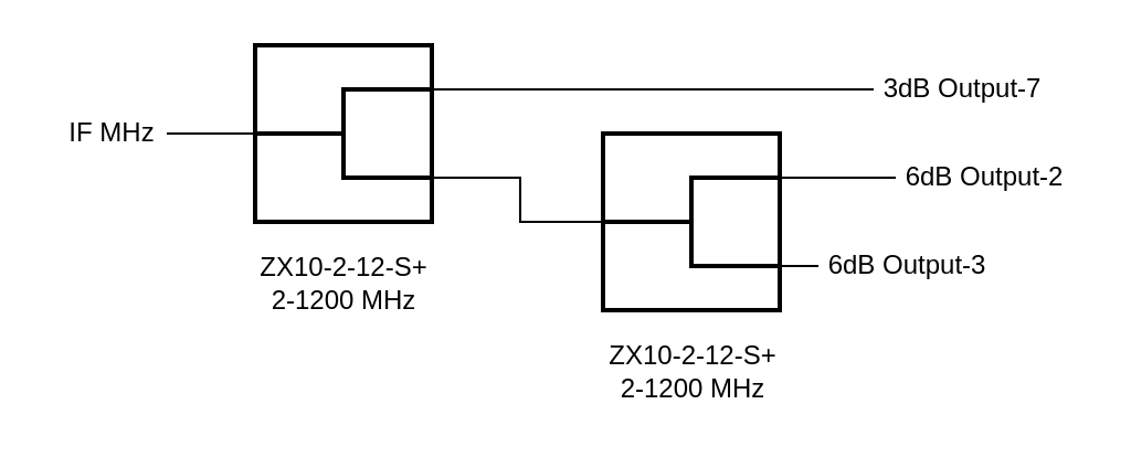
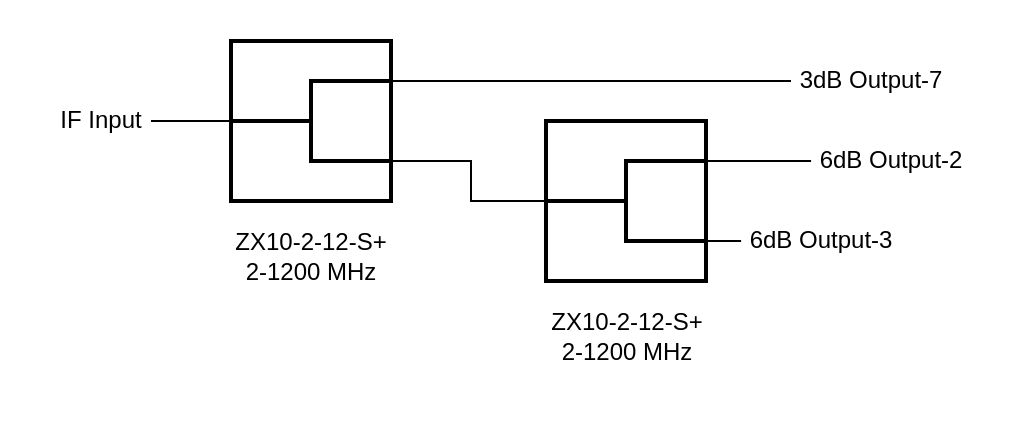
  <mxCell id="0" />
  <mxCell id="1" parent="0" />
  <mxCell id="2" value="" style="rounded=0;whiteSpace=wrap;html=1;strokeWidth=2;" vertex="1" parent="1"><mxGeometry x="115" y="20" width="80" height="80" as="geometry" /></mxCell>
  <mxCell id="3" value="" style="endArrow=none;html=1;rounded=0;strokeWidth=2;" edge="1" parent="1"><mxGeometry width="50" height="50" relative="1" as="geometry"><mxPoint x="115" y="60" as="sourcePoint" /><mxPoint x="155" y="60" as="targetPoint" /><Array as="points"><mxPoint x="155" y="60" /></Array></mxGeometry></mxCell>
  <mxCell id="4" value="" style="endArrow=none;html=1;rounded=0;exitX=1;exitY=0.25;exitDx=0;exitDy=0;strokeWidth=2;" edge="1" parent="1" source="2"><mxGeometry width="50" height="50" relative="1" as="geometry"><mxPoint x="185" y="30" as="sourcePoint" /><mxPoint x="155" y="60" as="targetPoint" /><Array as="points"><mxPoint x="155" y="40" /></Array></mxGeometry></mxCell>
  <mxCell id="5" value="" style="endArrow=none;html=1;rounded=0;exitX=1;exitY=0.75;exitDx=0;exitDy=0;strokeWidth=2;" edge="1" parent="1" source="2"><mxGeometry width="50" height="50" relative="1" as="geometry"><mxPoint x="155" y="80" as="sourcePoint" /><mxPoint x="155" y="60" as="targetPoint" /><Array as="points"><mxPoint x="155" y="80" /></Array></mxGeometry></mxCell>
  <mxCell id="6" value="" style="rounded=0;whiteSpace=wrap;html=1;strokeWidth=2;" vertex="1" parent="1"><mxGeometry x="272.5" y="60" width="80" height="80" as="geometry" /></mxCell>
  <mxCell id="7" value="" style="endArrow=none;html=1;rounded=0;strokeWidth=2;" edge="1" parent="1"><mxGeometry width="50" height="50" relative="1" as="geometry"><mxPoint x="272.5" y="100" as="sourcePoint" /><mxPoint x="312.5" y="100" as="targetPoint" /><Array as="points"><mxPoint x="312.5" y="100" /></Array></mxGeometry></mxCell>
  <mxCell id="8" value="" style="endArrow=none;html=1;rounded=0;exitX=1;exitY=0.25;exitDx=0;exitDy=0;strokeWidth=2;" edge="1" source="6" parent="1"><mxGeometry width="50" height="50" relative="1" as="geometry"><mxPoint x="342.5" y="70" as="sourcePoint" /><mxPoint x="312.5" y="100" as="targetPoint" /><Array as="points"><mxPoint x="312.5" y="80" /></Array></mxGeometry></mxCell>
  <mxCell id="9" value="" style="endArrow=none;html=1;rounded=0;exitX=1;exitY=0.75;exitDx=0;exitDy=0;strokeWidth=2;" edge="1" source="6" parent="1"><mxGeometry width="50" height="50" relative="1" as="geometry"><mxPoint x="312.5" y="120" as="sourcePoint" /><mxPoint x="312.5" y="100" as="targetPoint" /><Array as="points"><mxPoint x="312.5" y="120" /></Array></mxGeometry></mxCell>
  <mxCell id="10" value="" style="endArrow=none;html=1;rounded=0;exitX=1;exitY=0.25;exitDx=0;exitDy=0;" edge="1" parent="1" source="2"><mxGeometry width="50" height="50" relative="1" as="geometry"><mxPoint x="265" y="100" as="sourcePoint" /><mxPoint x="395" y="40" as="targetPoint" /></mxGeometry></mxCell>
  <mxCell id="11" value="" style="endArrow=none;html=1;rounded=0;exitX=1;exitY=0.75;exitDx=0;exitDy=0;entryX=0;entryY=0.5;entryDx=0;entryDy=0;" edge="1" parent="1" source="2" target="6"><mxGeometry width="50" height="50" relative="1" as="geometry"><mxPoint x="265" y="100" as="sourcePoint" /><mxPoint x="315" y="50" as="targetPoint" /><Array as="points"><mxPoint x="235" y="80" /><mxPoint x="235" y="100" /></Array></mxGeometry></mxCell>
  <mxCell id="12" value="" style="endArrow=none;html=1;rounded=0;exitX=1;exitY=0.25;exitDx=0;exitDy=0;entryX=0.056;entryY=0.5;entryDx=0;entryDy=0;entryPerimeter=0;" edge="1" parent="1" source="6" target="16"><mxGeometry width="50" height="50" relative="1" as="geometry"><mxPoint x="302.5" y="100" as="sourcePoint" /><mxPoint x="392.5" y="80" as="targetPoint" /></mxGeometry></mxCell>
  <mxCell id="13" value="" style="endArrow=none;html=1;rounded=0;entryX=0.056;entryY=0.5;entryDx=0;entryDy=0;entryPerimeter=0;" edge="1" parent="1" target="17"><mxGeometry width="50" height="50" relative="1" as="geometry"><mxPoint x="352.5" y="120" as="sourcePoint" /><mxPoint x="392.5" y="120" as="targetPoint" /></mxGeometry></mxCell>
  <mxCell id="14" value="" style="endArrow=none;html=1;rounded=0;entryX=0;entryY=0.5;entryDx=0;entryDy=0;" edge="1" parent="1" target="2"><mxGeometry width="50" height="50" relative="1" as="geometry"><mxPoint x="75" y="60" as="sourcePoint" /><mxPoint x="315" y="50" as="targetPoint" /></mxGeometry></mxCell>
  <mxCell id="15" value="3dB Output-7" style="text;html=1;align=center;verticalAlign=middle;resizable=0;points=[];autosize=1;strokeColor=none;fillColor=none;" vertex="1" parent="1"><mxGeometry x="390" y="25" width="90" height="30" as="geometry" /></mxCell>
  <mxCell id="16" value="6dB Output-2" style="text;html=1;align=center;verticalAlign=middle;resizable=0;points=[];autosize=1;strokeColor=none;fillColor=none;" vertex="1" parent="1"><mxGeometry x="400" y="65" width="90" height="30" as="geometry" /></mxCell>
  <mxCell id="17" value="6dB Output-3" style="text;html=1;align=center;verticalAlign=middle;resizable=0;points=[];autosize=1;strokeColor=none;fillColor=none;" vertex="1" parent="1"><mxGeometry x="365" y="105" width="90" height="30" as="geometry" /></mxCell>
- <mxCell id="18" value="IF MHz" style="text;html=1;align=center;verticalAlign=middle;resizable=0;points=[];autosize=1;strokeColor=none;fillColor=none;" vertex="1" parent="1"><mxGeometry x="20" y="45" width="60" height="30" as="geometry" /></mxCell>
+ <mxCell id="18" value="IF Input" style="text;html=1;align=center;verticalAlign=middle;resizable=0;points=[];autosize=1;strokeColor=none;fillColor=none;" vertex="1" parent="1"><mxGeometry x="20" y="45" width="60" height="30" as="geometry" /></mxCell>
  <mxCell id="19" value="ZX10-2-12-S+&lt;br&gt;2-1200 MHz" style="text;html=1;align=center;verticalAlign=middle;resizable=0;points=[];autosize=1;strokeColor=none;fillColor=none;" vertex="1" parent="1"><mxGeometry x="107.5" y="105" width="95" height="45" as="geometry" /></mxCell>
  <mxCell id="20" value="ZX10-2-12-S+&lt;br&gt;2-1200 MHz" style="text;html=1;align=center;verticalAlign=middle;resizable=0;points=[];autosize=1;strokeColor=none;fillColor=none;" vertex="1" parent="1"><mxGeometry x="265" y="145" width="95" height="45" as="geometry" /></mxCell>
